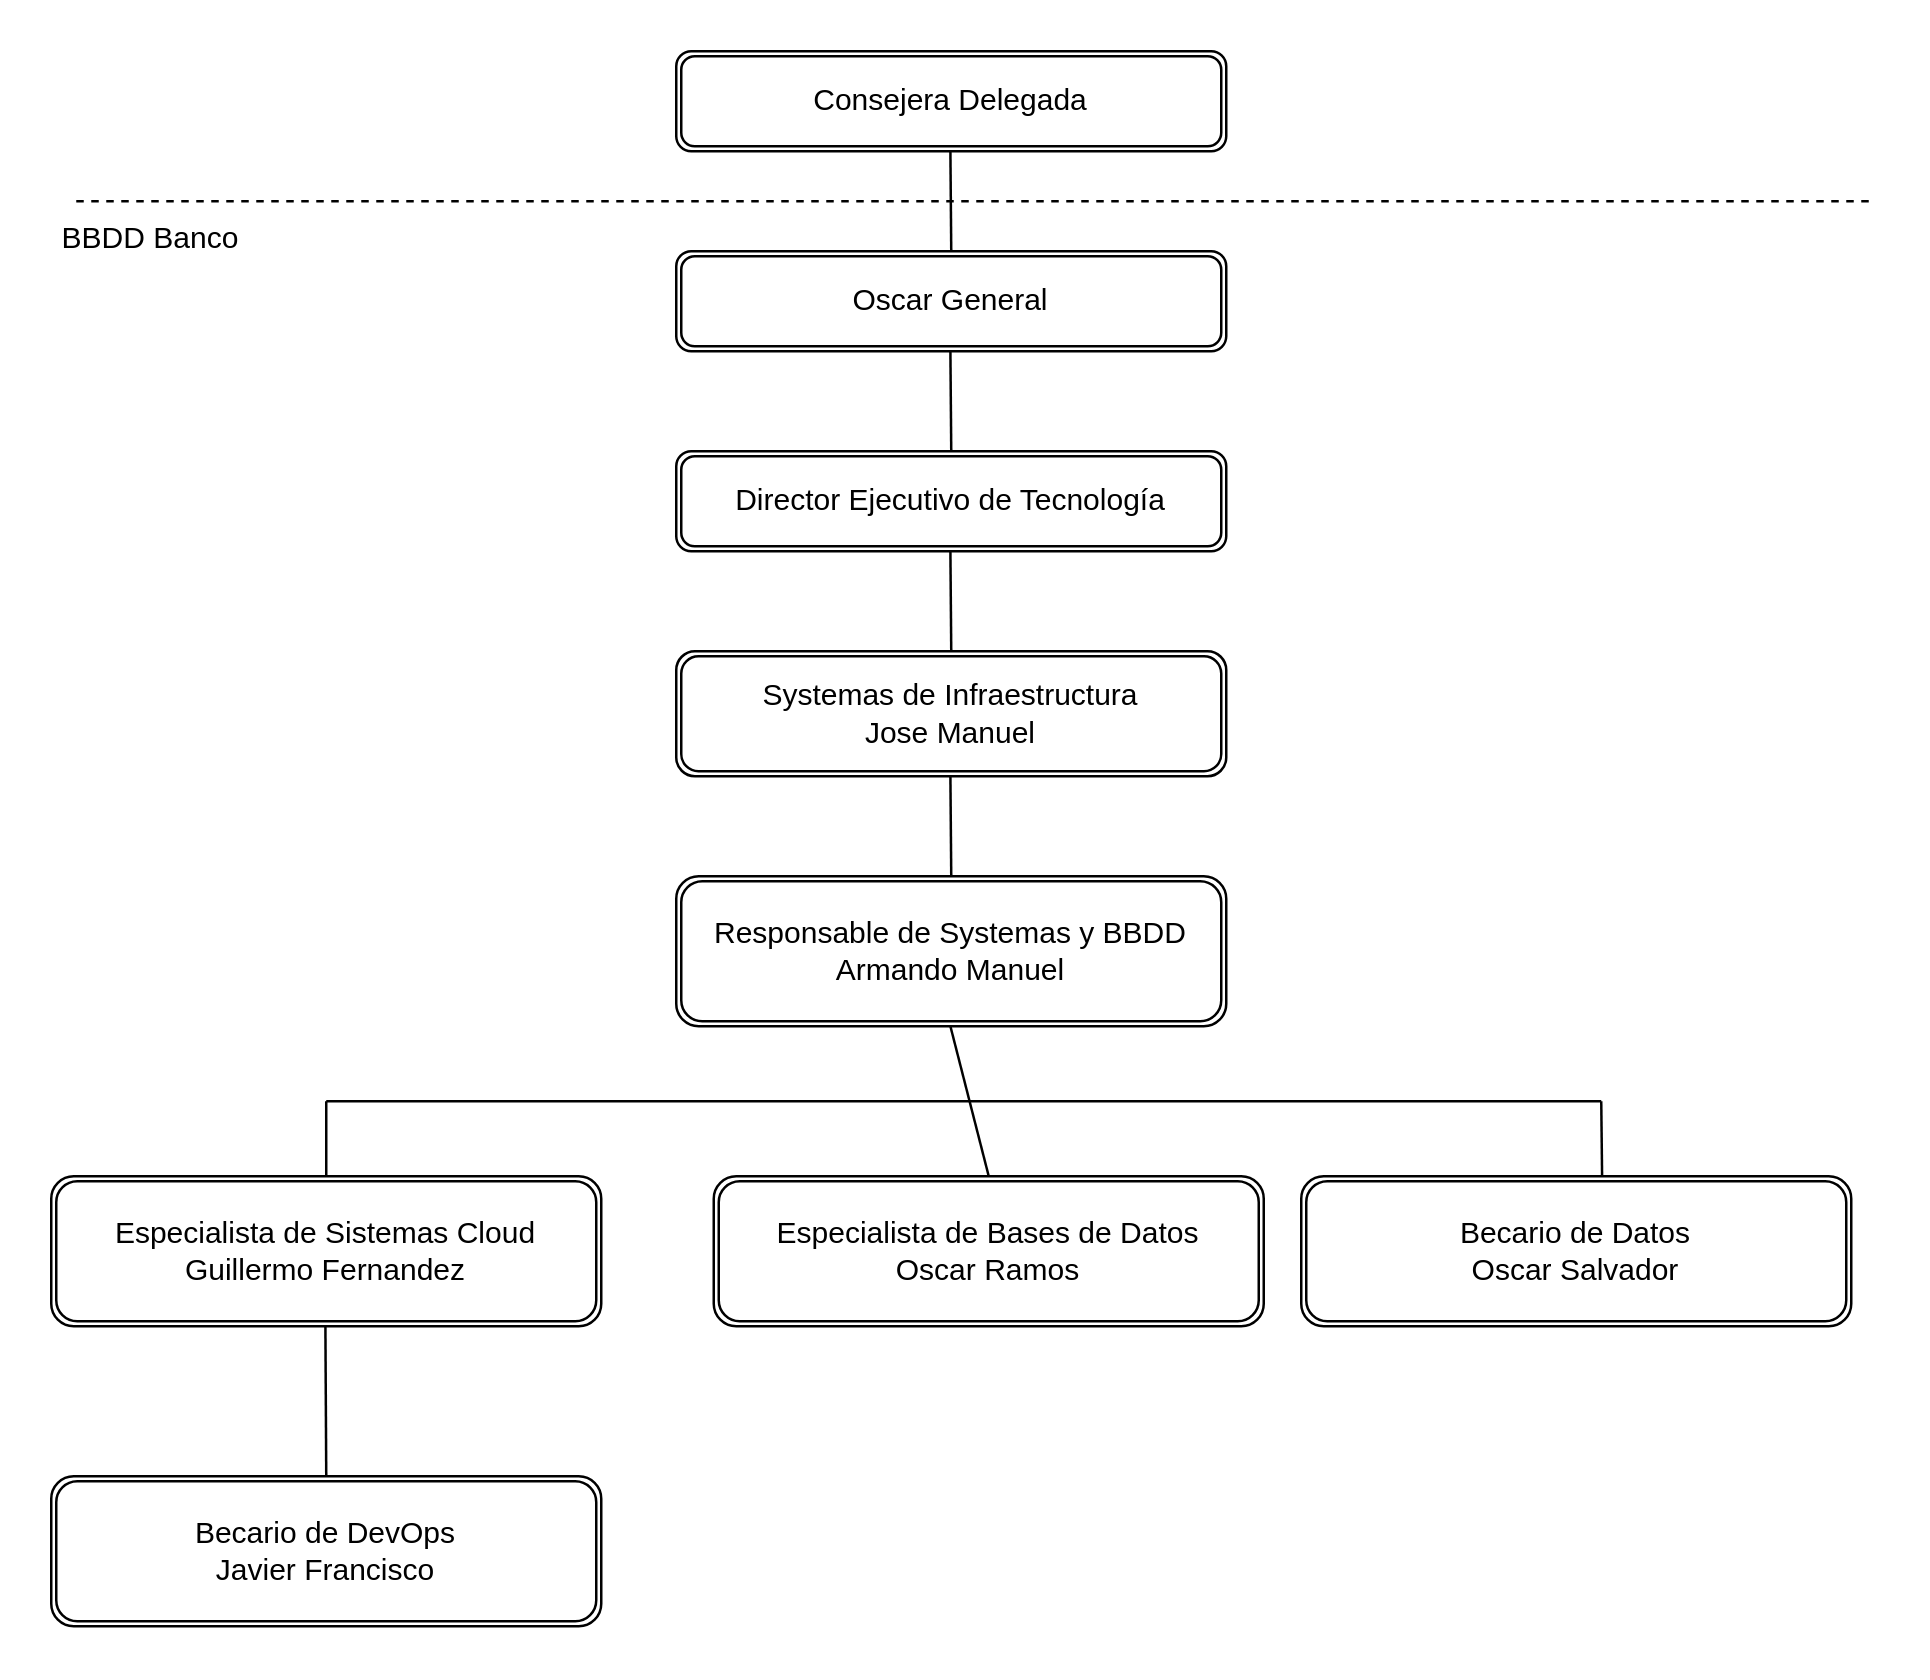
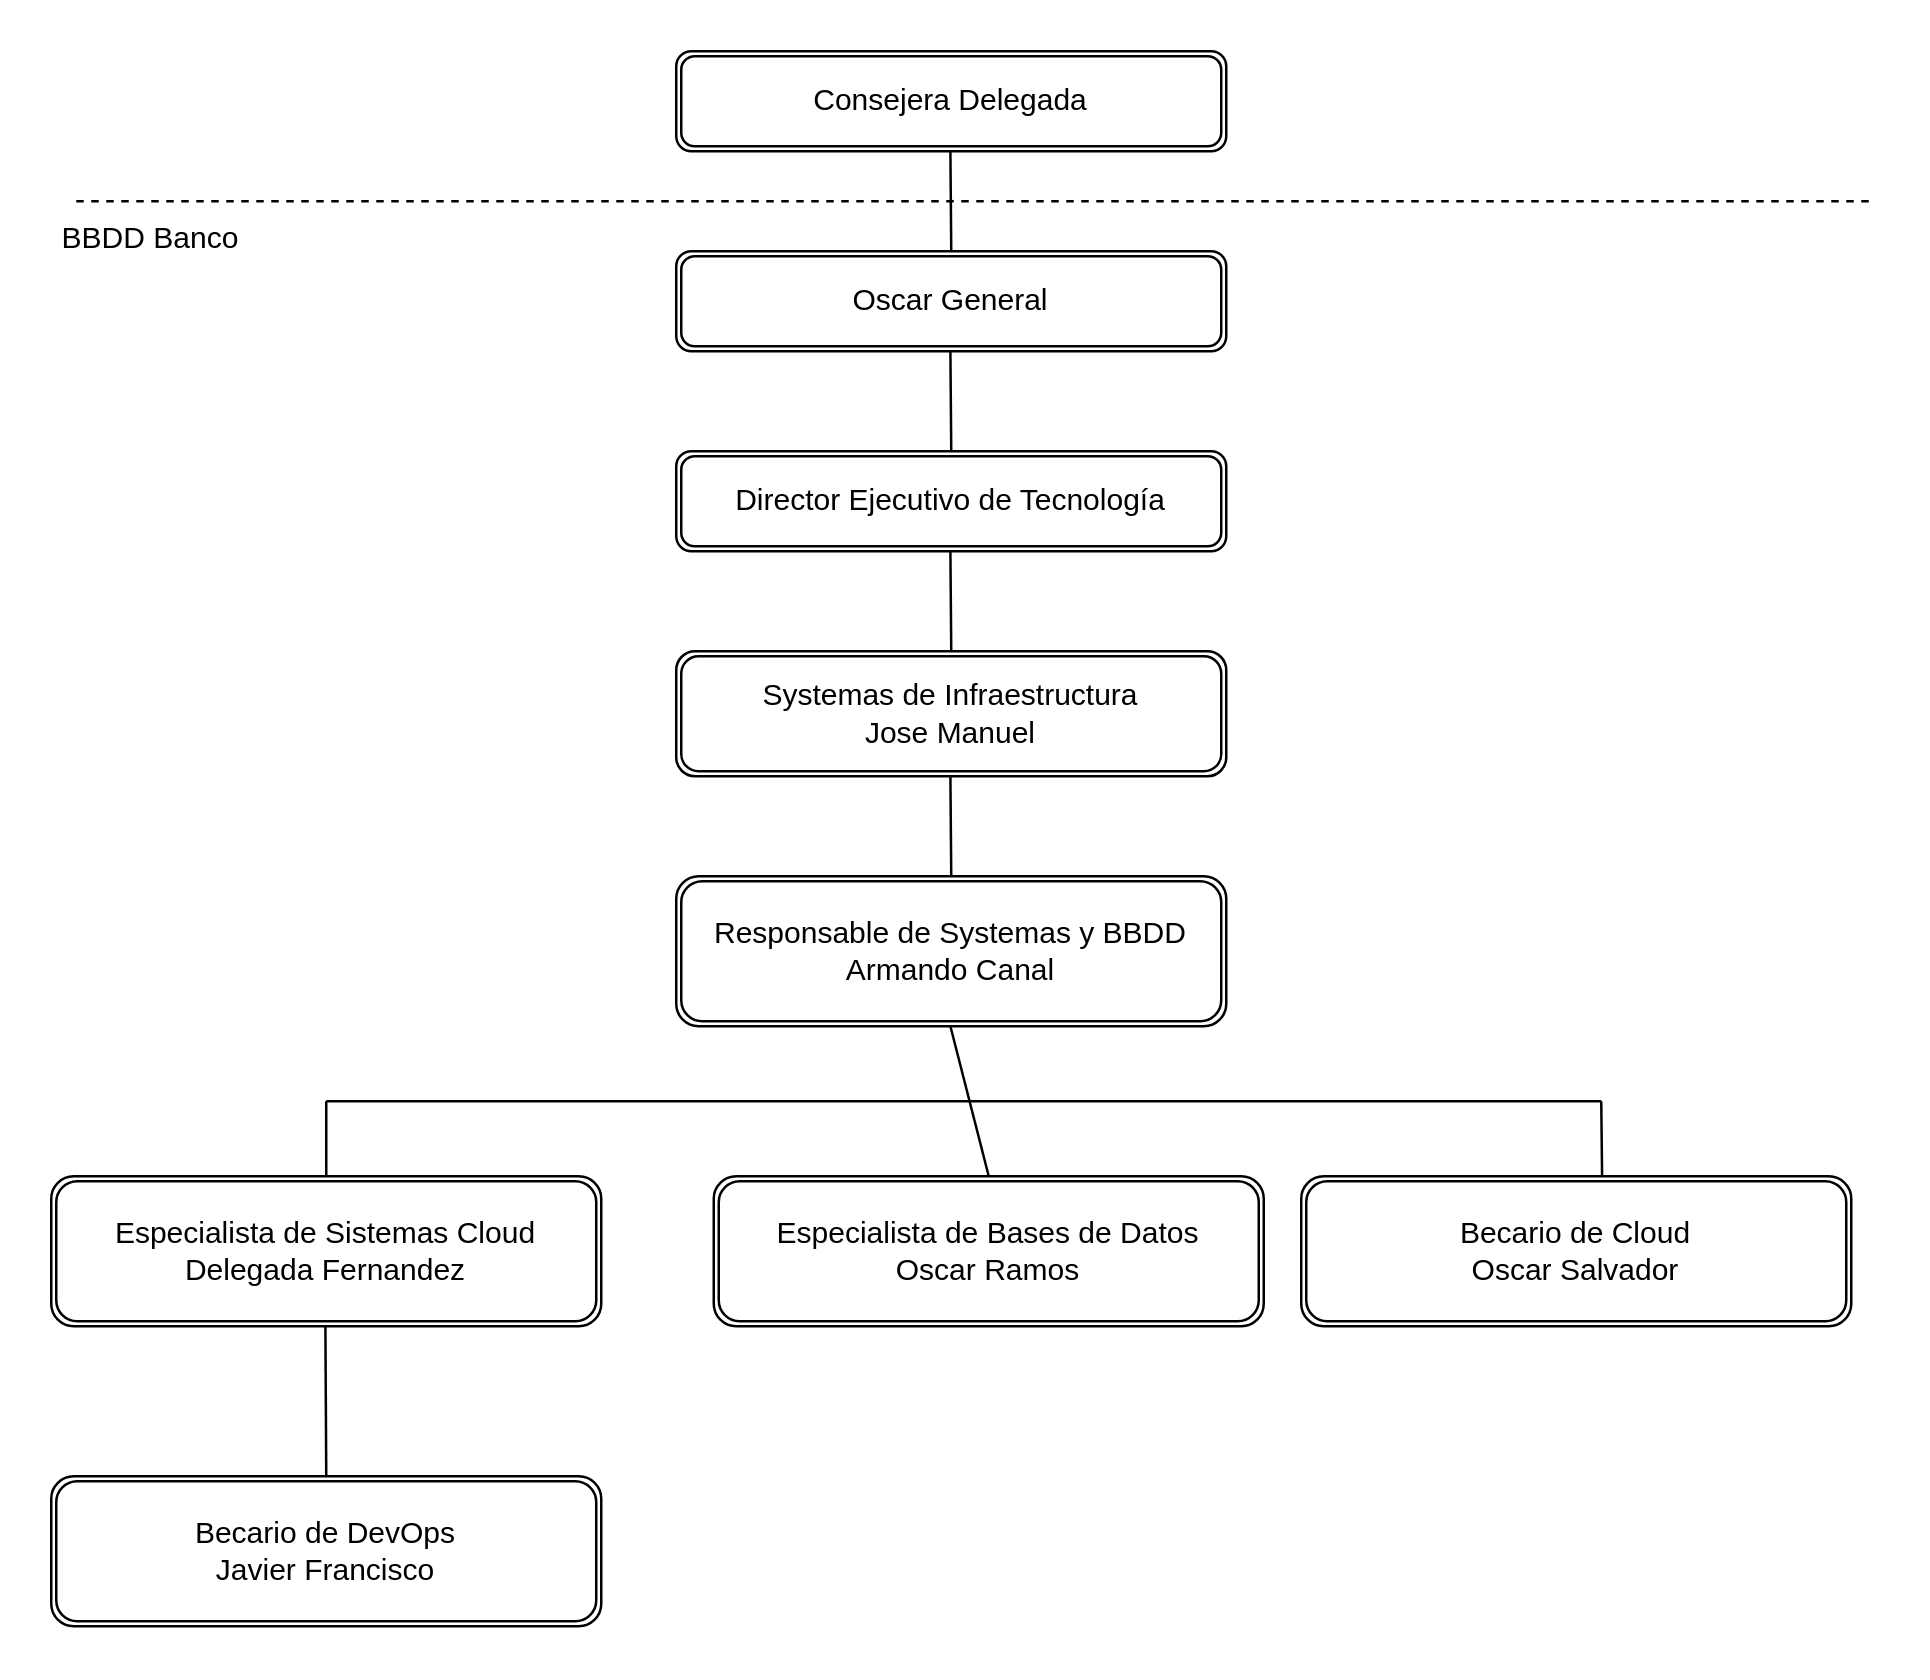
  <mxCell id="0" />
  <mxCell id="1" parent="0" />
  <mxCell id="2" value="Consejera Delegada" style="shape=ext;double=1;rounded=1;whiteSpace=wrap;html=1;" vertex="1" parent="1"><mxGeometry x="270" y="20" width="220" height="40" as="geometry" /></mxCell>
  <mxCell id="3" value="Oscar General" style="shape=ext;double=1;rounded=1;whiteSpace=wrap;html=1;" vertex="1" parent="1"><mxGeometry x="270" y="100" width="220" height="40" as="geometry" /></mxCell>
  <mxCell id="4" value="" style="endArrow=none;dashed=1;html=1;" edge="1" parent="1"><mxGeometry width="50" height="50" relative="1" as="geometry"><mxPoint x="30" y="80" as="sourcePoint" /><mxPoint x="750" y="80" as="targetPoint" /></mxGeometry></mxCell>
  <mxCell id="5" value="BBDD Banco" style="text;html=1;strokeColor=none;fillColor=none;align=center;verticalAlign=middle;whiteSpace=wrap;rounded=0;" vertex="1" parent="1"><mxGeometry x="20" y="80" width="80" height="30" as="geometry" /></mxCell>
  <mxCell id="6" value="Director Ejecutivo de Tecnología" style="shape=ext;double=1;rounded=1;whiteSpace=wrap;html=1;" vertex="1" parent="1"><mxGeometry x="270" y="180" width="220" height="40" as="geometry" /></mxCell>
  <mxCell id="7" value="Systemas de Infraestructura&lt;br&gt;Jose Manuel" style="shape=ext;double=1;rounded=1;whiteSpace=wrap;html=1;" vertex="1" parent="1"><mxGeometry x="270" y="260" width="220" height="50" as="geometry" /></mxCell>
- <mxCell id="8" value="Responsable de Systemas y BBDD&lt;br&gt;Armando Manuel" style="shape=ext;double=1;rounded=1;whiteSpace=wrap;html=1;" vertex="1" parent="1"><mxGeometry x="270" y="350" width="220" height="60" as="geometry" /></mxCell>
- <mxCell id="9" value="Especialista de Sistemas Cloud&lt;br&gt;Guillermo Fernandez" style="shape=ext;double=1;rounded=1;whiteSpace=wrap;html=1;" vertex="1" parent="1"><mxGeometry x="20" y="470" width="220" height="60" as="geometry" /></mxCell>
+ <mxCell id="8" value="Responsable de Systemas y BBDD&lt;br&gt;Armando Canal" style="shape=ext;double=1;rounded=1;whiteSpace=wrap;html=1;" vertex="1" parent="1"><mxGeometry x="270" y="350" width="220" height="60" as="geometry" /></mxCell>
+ <mxCell id="9" value="Especialista de Sistemas Cloud&lt;br&gt;Delegada Fernandez" style="shape=ext;double=1;rounded=1;whiteSpace=wrap;html=1;" vertex="1" parent="1"><mxGeometry x="20" y="470" width="220" height="60" as="geometry" /></mxCell>
  <mxCell id="10" value="Especialista de Bases de Datos&lt;br&gt;Oscar Ramos" style="shape=ext;double=1;rounded=1;whiteSpace=wrap;html=1;" vertex="1" parent="1"><mxGeometry x="285" y="470" width="220" height="60" as="geometry" /></mxCell>
  <mxCell id="11" value="Becario de DevOps&lt;br&gt;Javier Francisco" style="shape=ext;double=1;rounded=1;whiteSpace=wrap;html=1;" vertex="1" parent="1"><mxGeometry x="20" y="590" width="220" height="60" as="geometry" /></mxCell>
- <mxCell id="12" value="Becario de Datos&lt;br&gt;Oscar Salvador" style="shape=ext;double=1;rounded=1;whiteSpace=wrap;html=1;" vertex="1" parent="1"><mxGeometry x="520" y="470" width="220" height="60" as="geometry" /></mxCell>
+ <mxCell id="12" value="Becario de Cloud&lt;br&gt;Oscar Salvador" style="shape=ext;double=1;rounded=1;whiteSpace=wrap;html=1;" vertex="1" parent="1"><mxGeometry x="520" y="470" width="220" height="60" as="geometry" /></mxCell>
  <mxCell id="13" value="" style="endArrow=none;html=1;exitX=0.5;exitY=0;exitDx=0;exitDy=0;" edge="1" parent="1" source="3"><mxGeometry width="50" height="50" relative="1" as="geometry"><mxPoint x="390" y="90" as="sourcePoint" /><mxPoint x="379.66" y="60" as="targetPoint" /></mxGeometry></mxCell>
  <mxCell id="14" value="" style="endArrow=none;html=1;exitX=0.5;exitY=0;exitDx=0;exitDy=0;" edge="1" parent="1"><mxGeometry width="50" height="50" relative="1" as="geometry"><mxPoint x="380" y="180" as="sourcePoint" /><mxPoint x="379.66" y="140" as="targetPoint" /></mxGeometry></mxCell>
  <mxCell id="15" value="" style="endArrow=none;html=1;exitX=0.5;exitY=0;exitDx=0;exitDy=0;" edge="1" parent="1"><mxGeometry width="50" height="50" relative="1" as="geometry"><mxPoint x="380" y="260" as="sourcePoint" /><mxPoint x="379.66" y="220" as="targetPoint" /></mxGeometry></mxCell>
  <mxCell id="16" value="" style="endArrow=none;html=1;exitX=0.5;exitY=0;exitDx=0;exitDy=0;" edge="1" parent="1"><mxGeometry width="50" height="50" relative="1" as="geometry"><mxPoint x="380" y="350" as="sourcePoint" /><mxPoint x="379.66" y="310" as="targetPoint" /></mxGeometry></mxCell>
  <mxCell id="17" value="" style="endArrow=none;html=1;exitX=0.5;exitY=0;exitDx=0;exitDy=0;" edge="1" parent="1" source="10"><mxGeometry width="50" height="50" relative="1" as="geometry"><mxPoint x="380" y="450" as="sourcePoint" /><mxPoint x="379.66" y="410" as="targetPoint" /></mxGeometry></mxCell>
  <mxCell id="18" value="" style="endArrow=none;html=1;" edge="1" parent="1"><mxGeometry width="50" height="50" relative="1" as="geometry"><mxPoint x="130" y="440" as="sourcePoint" /><mxPoint x="640" y="440" as="targetPoint" /></mxGeometry></mxCell>
  <mxCell id="19" value="" style="endArrow=none;html=1;exitX=0.5;exitY=0;exitDx=0;exitDy=0;" edge="1" parent="1"><mxGeometry width="50" height="50" relative="1" as="geometry"><mxPoint x="130" y="470" as="sourcePoint" /><mxPoint x="130" y="440" as="targetPoint" /></mxGeometry></mxCell>
  <mxCell id="20" value="" style="endArrow=none;html=1;exitX=0.5;exitY=0;exitDx=0;exitDy=0;" edge="1" parent="1"><mxGeometry width="50" height="50" relative="1" as="geometry"><mxPoint x="640.34" y="470" as="sourcePoint" /><mxPoint x="640" y="440" as="targetPoint" /></mxGeometry></mxCell>
  <mxCell id="21" value="" style="endArrow=none;html=1;exitX=0.5;exitY=0;exitDx=0;exitDy=0;" edge="1" parent="1"><mxGeometry width="50" height="50" relative="1" as="geometry"><mxPoint x="130" y="590" as="sourcePoint" /><mxPoint x="129.66" y="530" as="targetPoint" /></mxGeometry></mxCell>
